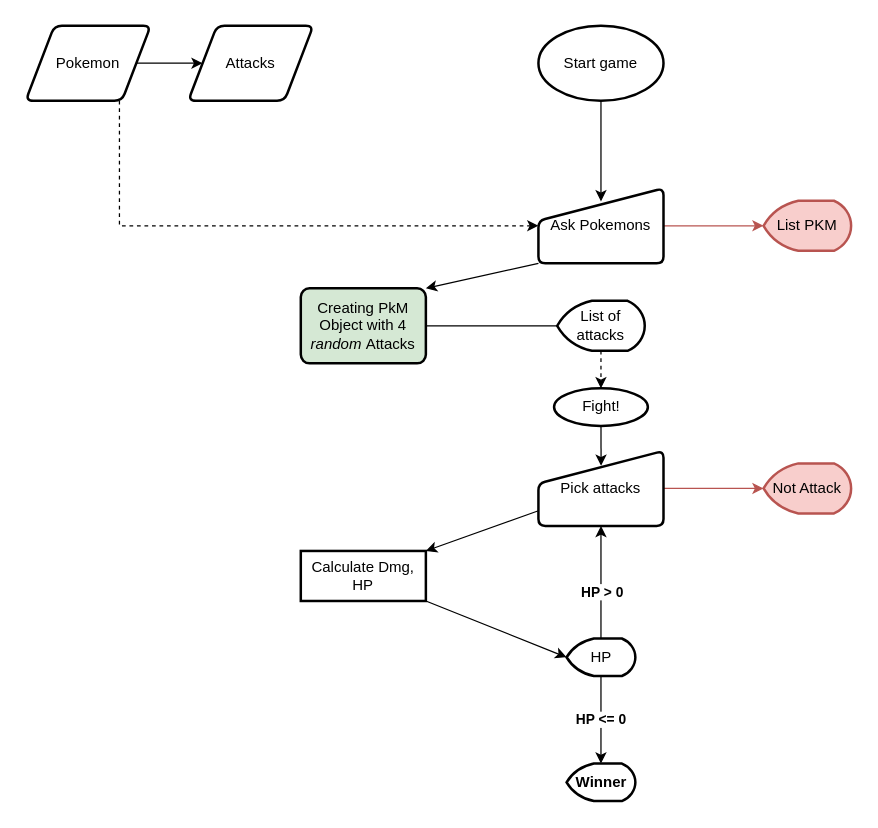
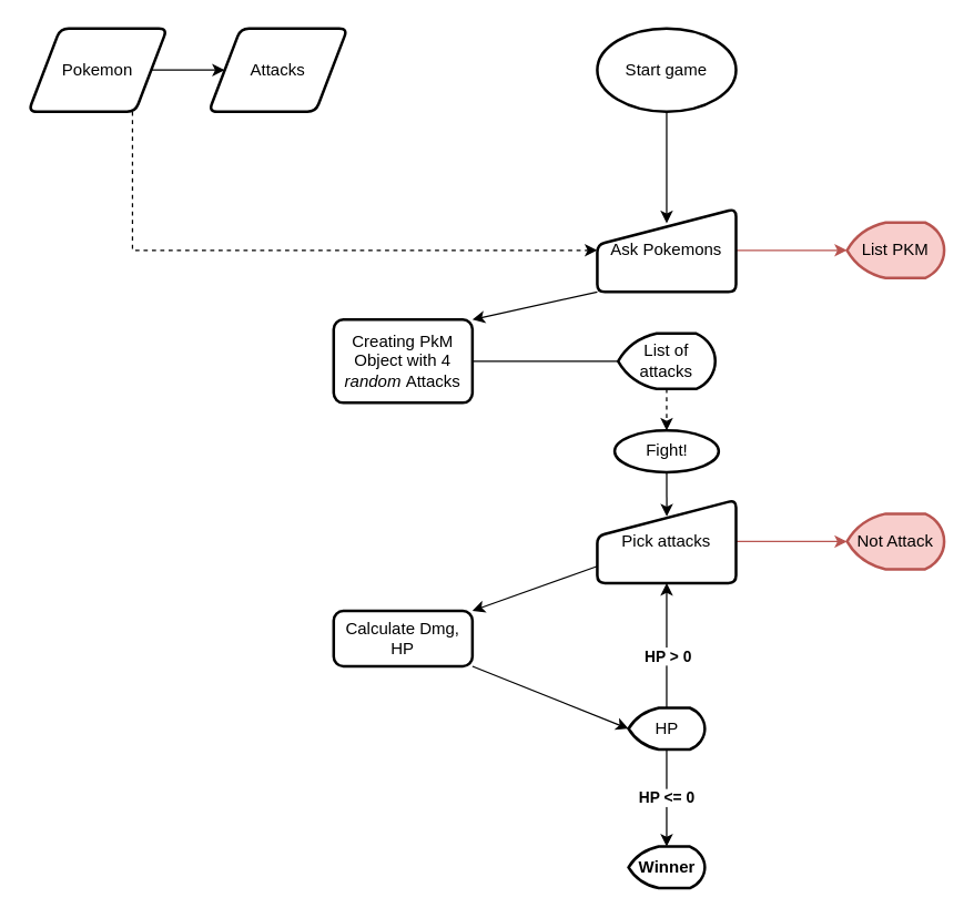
  <mxCell id="0" />
  <mxCell id="1" parent="0" />
  <mxCell id="2" value="" style="edgeStyle=orthogonalEdgeStyle;rounded=0;orthogonalLoop=1;jettySize=auto;html=1;" edge="1" parent="1" source="4" target="5"><mxGeometry relative="1" as="geometry" /></mxCell>
  <mxCell id="3" style="rounded=0;orthogonalLoop=1;jettySize=auto;html=1;exitX=0.75;exitY=1;exitDx=0;exitDy=0;entryX=0;entryY=0.5;entryDx=0;entryDy=0;dashed=1;edgeStyle=orthogonalEdgeStyle;" edge="1" parent="1" source="4" target="10"><mxGeometry relative="1" as="geometry" /></mxCell>
  <mxCell id="4" value="Pokemon" style="shape=parallelogram;html=1;strokeWidth=2;perimeter=parallelogramPerimeter;whiteSpace=wrap;rounded=1;arcSize=12;size=0.23;" vertex="1" parent="1"><mxGeometry x="20" y="20" width="100" height="60" as="geometry" /></mxCell>
  <mxCell id="5" value="Attacks" style="shape=parallelogram;html=1;strokeWidth=2;perimeter=parallelogramPerimeter;whiteSpace=wrap;rounded=1;arcSize=12;size=0.23;" vertex="1" parent="1"><mxGeometry x="150" y="20" width="100" height="60" as="geometry" /></mxCell>
  <mxCell id="6" style="edgeStyle=orthogonalEdgeStyle;rounded=0;orthogonalLoop=1;jettySize=auto;html=1;exitX=0.5;exitY=1;exitDx=0;exitDy=0;exitPerimeter=0;entryX=0.5;entryY=0.175;entryDx=0;entryDy=0;entryPerimeter=0;" edge="1" parent="1" source="7" target="10"><mxGeometry relative="1" as="geometry" /></mxCell>
  <mxCell id="7" value="Start game" style="strokeWidth=2;html=1;shape=mxgraph.flowchart.start_1;whiteSpace=wrap;" vertex="1" parent="1"><mxGeometry x="430" y="20" width="100" height="60" as="geometry" /></mxCell>
  <mxCell id="8" style="edgeStyle=orthogonalEdgeStyle;rounded=0;orthogonalLoop=1;jettySize=auto;html=1;exitX=1;exitY=0.5;exitDx=0;exitDy=0;entryX=0;entryY=0.5;entryDx=0;entryDy=0;entryPerimeter=0;fillColor=#f8cecc;strokeColor=#b85450;" edge="1" parent="1" source="10" target="11"><mxGeometry relative="1" as="geometry" /></mxCell>
  <mxCell id="9" style="edgeStyle=none;rounded=0;orthogonalLoop=1;jettySize=auto;html=1;exitX=0;exitY=1;exitDx=0;exitDy=0;entryX=1;entryY=0;entryDx=0;entryDy=0;" edge="1" parent="1" source="10" target="18"><mxGeometry relative="1" as="geometry"><mxPoint x="330" y="230" as="targetPoint" /></mxGeometry></mxCell>
  <mxCell id="10" value="Ask Pokemons" style="html=1;strokeWidth=2;shape=manualInput;whiteSpace=wrap;rounded=1;size=26;arcSize=11;" vertex="1" parent="1"><mxGeometry x="430" y="150" width="100" height="60" as="geometry" /></mxCell>
  <mxCell id="11" value="List PKM" style="strokeWidth=2;html=1;shape=mxgraph.flowchart.display;whiteSpace=wrap;fillColor=#f8cecc;strokeColor=#b85450;" vertex="1" parent="1"><mxGeometry x="610" y="160" width="70" height="40" as="geometry" /></mxCell>
  <mxCell id="12" style="edgeStyle=none;rounded=0;orthogonalLoop=1;jettySize=auto;html=1;exitX=0.5;exitY=1;exitDx=0;exitDy=0;exitPerimeter=0;entryX=0.5;entryY=0;entryDx=0;entryDy=0;entryPerimeter=0;dashed=1;" edge="1" parent="1" source="13" target="23"><mxGeometry relative="1" as="geometry" /></mxCell>
  <mxCell id="13" value="List of&lt;br&gt;attacks" style="strokeWidth=2;html=1;shape=mxgraph.flowchart.display;whiteSpace=wrap;" vertex="1" parent="1"><mxGeometry x="445" y="240" width="70" height="40" as="geometry" /></mxCell>
  <mxCell id="14" value="" style="edgeStyle=none;rounded=0;orthogonalLoop=1;jettySize=auto;html=1;fillColor=#f8cecc;strokeColor=#b85450;" edge="1" parent="1" source="16" target="21"><mxGeometry relative="1" as="geometry" /></mxCell>
  <mxCell id="15" value="" style="edgeStyle=none;rounded=0;orthogonalLoop=1;jettySize=auto;html=1;entryX=1;entryY=0;entryDx=0;entryDy=0;" edge="1" parent="1" source="16" target="20"><mxGeometry relative="1" as="geometry" /></mxCell>
  <mxCell id="16" value="Pick attacks" style="html=1;strokeWidth=2;shape=manualInput;whiteSpace=wrap;rounded=1;size=26;arcSize=11;" vertex="1" parent="1"><mxGeometry x="430" y="360" width="100" height="60" as="geometry" /></mxCell>
  <mxCell id="17" value="" style="edgeStyle=none;rounded=0;orthogonalLoop=1;jettySize=auto;html=1;endArrow=none;" edge="1" parent="1" source="18" target="13"><mxGeometry relative="1" as="geometry" /></mxCell>
- <mxCell id="18" value="Creating PkM&lt;br&gt;Object with 4&lt;br&gt;&lt;i style=&quot;&quot;&gt;random&lt;/i&gt;&amp;nbsp;Attacks" style="rounded=1;whiteSpace=wrap;html=1;absoluteArcSize=1;arcSize=14;strokeWidth=2;fillColor=#d5e8d4;" vertex="1" parent="1"><mxGeometry x="240" y="230" width="100" height="60" as="geometry" /></mxCell>
+ <mxCell id="18" value="Creating PkM&lt;br&gt;Object with 4&lt;br&gt;&lt;i style=&quot;&quot;&gt;random&lt;/i&gt;&amp;nbsp;Attacks" style="rounded=1;whiteSpace=wrap;html=1;absoluteArcSize=1;arcSize=14;strokeWidth=2;" vertex="1" parent="1"><mxGeometry x="240" y="230" width="100" height="60" as="geometry" /></mxCell>
  <mxCell id="19" style="edgeStyle=none;rounded=0;orthogonalLoop=1;jettySize=auto;html=1;exitX=1;exitY=1;exitDx=0;exitDy=0;entryX=0;entryY=0.5;entryDx=0;entryDy=0;entryPerimeter=0;" edge="1" parent="1" source="20" target="28"><mxGeometry relative="1" as="geometry" /></mxCell>
- <mxCell id="20" value="Calculate Dmg, HP" style="whiteSpace=wrap;html=1;absoluteArcSize=1;arcSize=14;strokeWidth=2;rounded=0;" vertex="1" parent="1"><mxGeometry x="240" y="440" width="100" height="40" as="geometry" /></mxCell>
+ <mxCell id="20" value="Calculate Dmg, HP" style="rounded=1;whiteSpace=wrap;html=1;absoluteArcSize=1;arcSize=14;strokeWidth=2;" vertex="1" parent="1"><mxGeometry x="240" y="440" width="100" height="40" as="geometry" /></mxCell>
  <mxCell id="21" value="Not Attack" style="strokeWidth=2;html=1;shape=mxgraph.flowchart.display;whiteSpace=wrap;fillColor=#f8cecc;strokeColor=#b85450;" vertex="1" parent="1"><mxGeometry x="610" y="370" width="70" height="40" as="geometry" /></mxCell>
  <mxCell id="22" style="edgeStyle=none;rounded=0;orthogonalLoop=1;jettySize=auto;html=1;exitX=0.5;exitY=1;exitDx=0;exitDy=0;exitPerimeter=0;entryX=0.501;entryY=0.198;entryDx=0;entryDy=0;entryPerimeter=0;" edge="1" parent="1" source="23" target="16"><mxGeometry relative="1" as="geometry" /></mxCell>
  <mxCell id="23" value="Fight!" style="strokeWidth=2;html=1;shape=mxgraph.flowchart.start_1;whiteSpace=wrap;" vertex="1" parent="1"><mxGeometry x="442.5" y="310" width="75" height="30" as="geometry" /></mxCell>
  <mxCell id="24" style="edgeStyle=none;rounded=0;orthogonalLoop=1;jettySize=auto;html=1;exitX=0.5;exitY=0;exitDx=0;exitDy=0;exitPerimeter=0;" edge="1" parent="1" source="23" target="23"><mxGeometry relative="1" as="geometry" /></mxCell>
  <mxCell id="25" value="" style="edgeStyle=none;rounded=0;orthogonalLoop=1;jettySize=auto;html=1;" edge="1" parent="1" source="28" target="16"><mxGeometry relative="1" as="geometry" /></mxCell>
  <mxCell id="26" value="&lt;b&gt;HP &amp;gt; 0&lt;/b&gt;" style="edgeLabel;html=1;align=center;verticalAlign=middle;resizable=0;points=[];" vertex="1" connectable="0" parent="25"><mxGeometry x="-0.153" relative="1" as="geometry"><mxPoint as="offset" /></mxGeometry></mxCell>
  <mxCell id="27" value="&lt;b&gt;HP &amp;lt;= 0&lt;/b&gt;" style="edgeStyle=none;rounded=0;orthogonalLoop=1;jettySize=auto;html=1;" edge="1" parent="1" source="28" target="29"><mxGeometry relative="1" as="geometry" /></mxCell>
  <mxCell id="28" value="HP" style="strokeWidth=2;html=1;shape=mxgraph.flowchart.display;whiteSpace=wrap;" vertex="1" parent="1"><mxGeometry x="452.5" y="510" width="55" height="30" as="geometry" /></mxCell>
  <mxCell id="29" value="&lt;b&gt;Winner&lt;/b&gt;" style="strokeWidth=2;html=1;shape=mxgraph.flowchart.display;whiteSpace=wrap;" vertex="1" parent="1"><mxGeometry x="452.5" y="610" width="55" height="30" as="geometry" /></mxCell>
